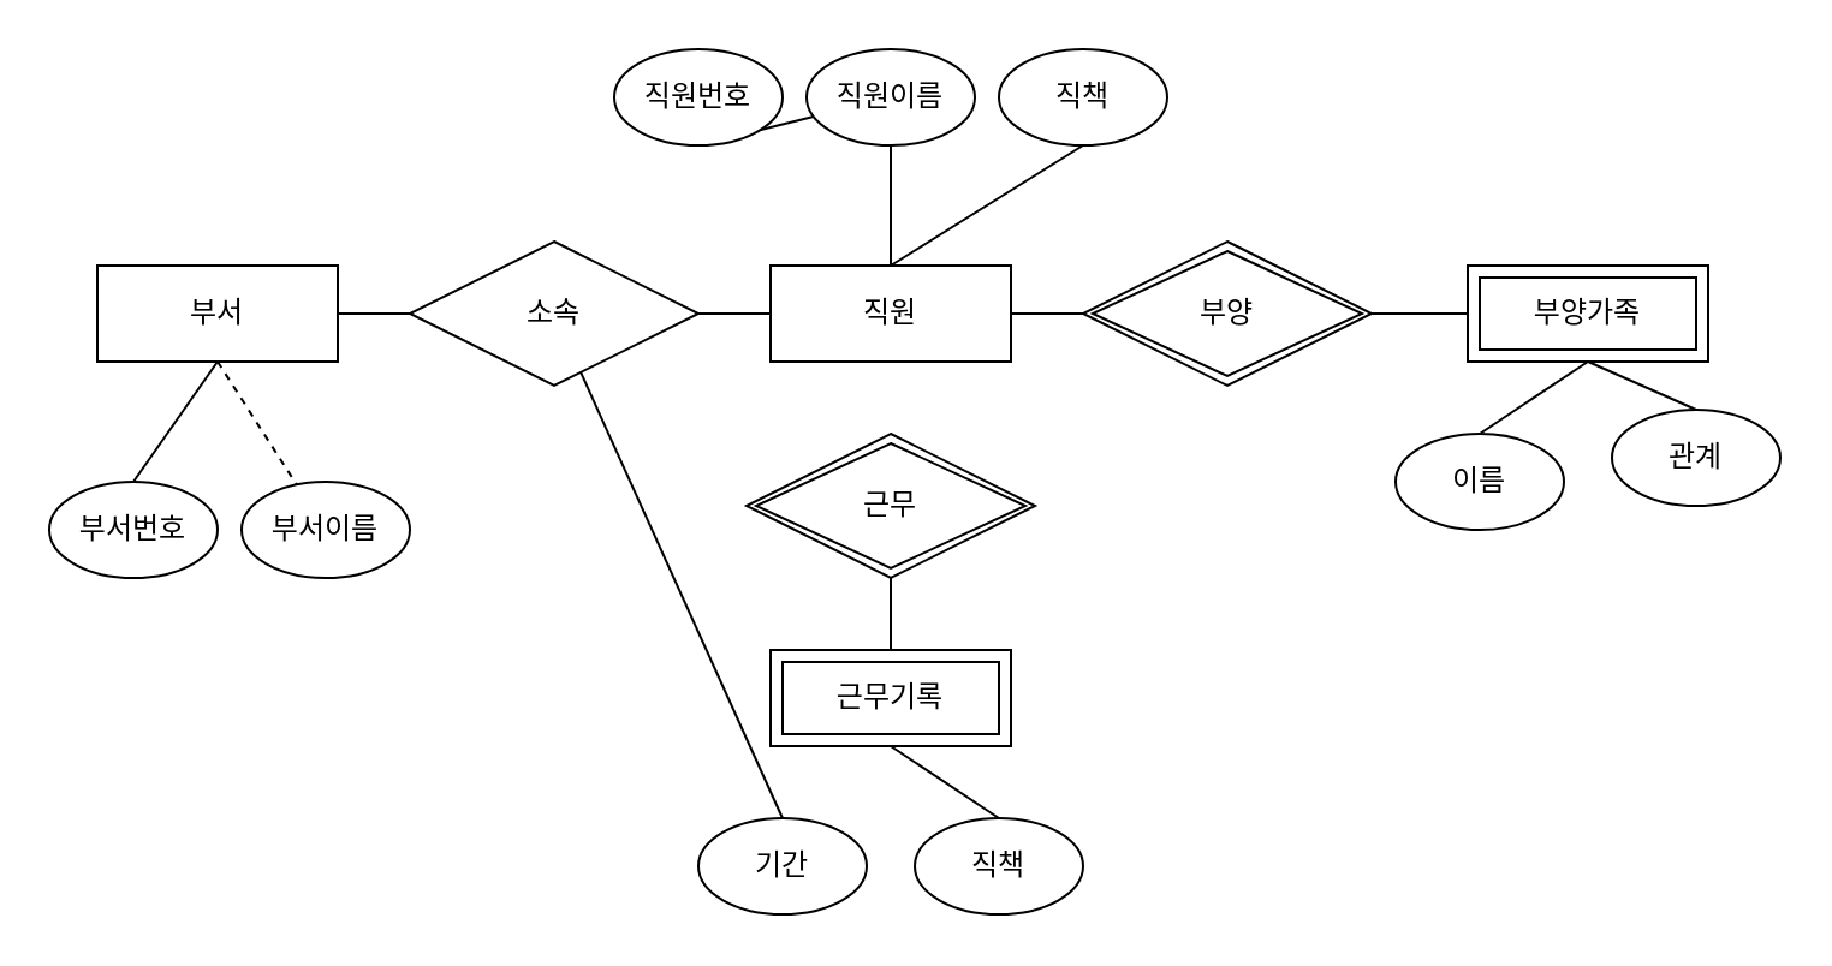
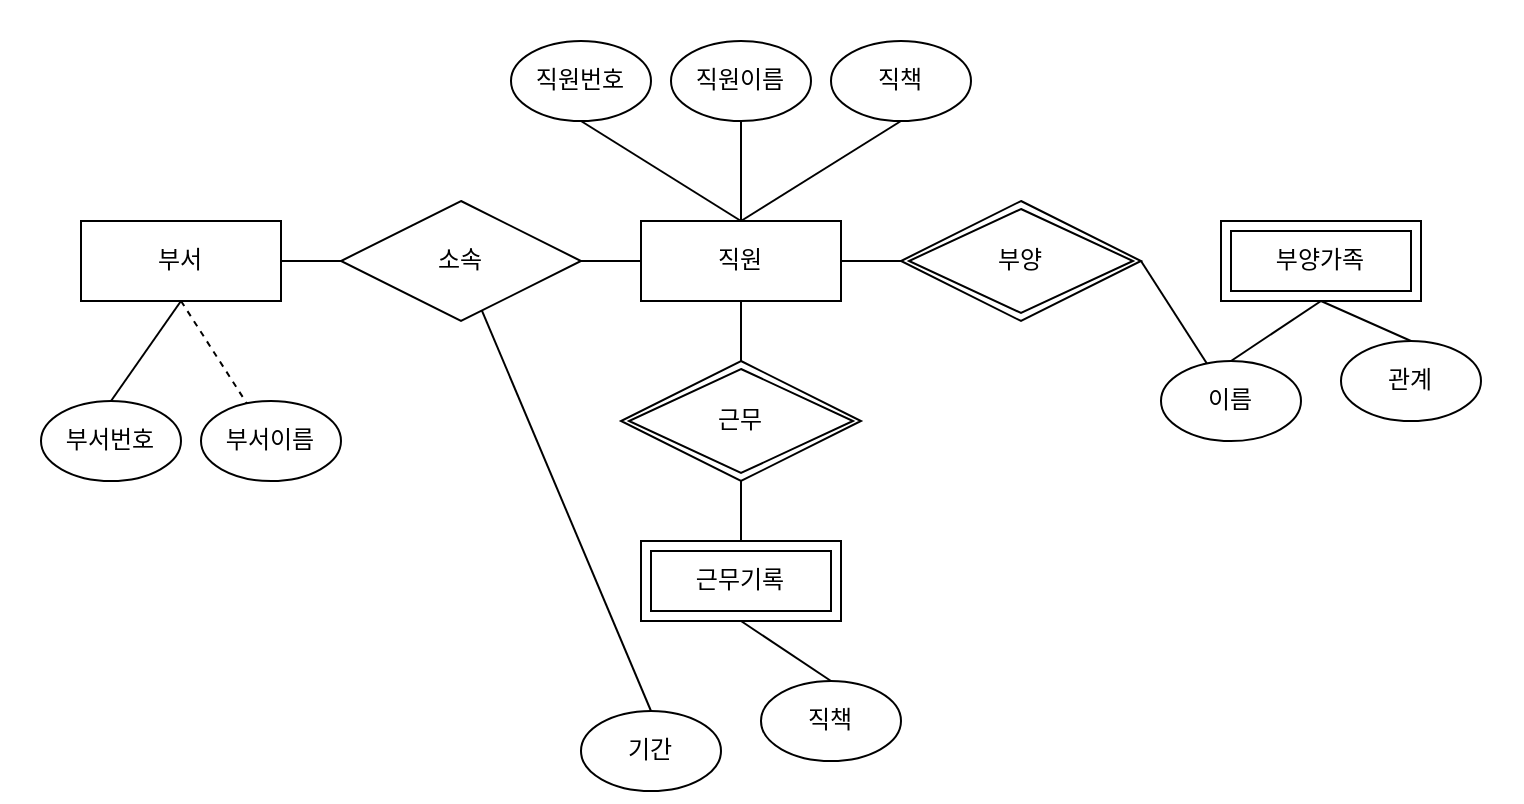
  <mxCell id="0" />
  <mxCell id="1" parent="0" />
  <mxCell id="2" style="rounded=0;orthogonalLoop=1;jettySize=auto;html=1;exitX=0.5;exitY=1;exitDx=0;exitDy=0;fontFamily=Helvetica;fontSize=12;fontColor=default;endArrow=none;endFill=0;dashed=1;" edge="1" parent="1" source="4" target="18"><mxGeometry relative="1" as="geometry" /></mxCell>
  <mxCell id="3" style="rounded=0;orthogonalLoop=1;jettySize=auto;html=1;exitX=1;exitY=0.5;exitDx=0;exitDy=0;entryX=0;entryY=0.5;entryDx=0;entryDy=0;fontFamily=Helvetica;fontSize=12;fontColor=default;endArrow=none;endFill=0;" edge="1" parent="1" source="4" target="6"><mxGeometry relative="1" as="geometry" /></mxCell>
  <mxCell id="4" value="부서" style="whiteSpace=wrap;html=1;align=center;strokeColor=default;strokeWidth=1;verticalAlign=middle;fontFamily=Helvetica;fontSize=12;fontColor=default;fillColor=default;" vertex="1" parent="1"><mxGeometry x="40" y="110" width="100" height="40" as="geometry" /></mxCell>
  <mxCell id="5" style="edgeStyle=orthogonalEdgeStyle;rounded=0;orthogonalLoop=1;jettySize=auto;html=1;exitX=1;exitY=0.5;exitDx=0;exitDy=0;entryX=0;entryY=0.5;entryDx=0;entryDy=0;fontFamily=Helvetica;fontSize=12;fontColor=default;endArrow=none;endFill=0;" edge="1" parent="1" source="6" target="9"><mxGeometry relative="1" as="geometry"><Array as="points"><mxPoint x="310" y="130" /><mxPoint x="310" y="130" /></Array></mxGeometry></mxCell>
  <mxCell id="6" value="소속" style="shape=rhombus;perimeter=rhombusPerimeter;whiteSpace=wrap;html=1;align=center;strokeColor=default;strokeWidth=1;verticalAlign=middle;fontFamily=Helvetica;fontSize=12;fontColor=default;fillColor=default;" vertex="1" parent="1"><mxGeometry x="170" y="100" width="120" height="60" as="geometry" /></mxCell>
  <mxCell id="7" style="rounded=0;orthogonalLoop=1;jettySize=auto;html=1;exitX=1;exitY=0.5;exitDx=0;exitDy=0;entryX=0;entryY=0.5;entryDx=0;entryDy=0;fontFamily=Helvetica;fontSize=12;fontColor=default;endArrow=none;endFill=0;" edge="1" parent="1" source="9" target="11"><mxGeometry relative="1" as="geometry" /></mxCell>
+ <mxCell id="8" style="rounded=0;orthogonalLoop=1;jettySize=auto;html=1;exitX=0.5;exitY=1;exitDx=0;exitDy=0;entryX=0.5;entryY=0;entryDx=0;entryDy=0;fontFamily=Helvetica;fontSize=12;fontColor=default;endArrow=none;endFill=0;" edge="1" parent="1" source="9" target="14"><mxGeometry relative="1" as="geometry" /></mxCell>
  <mxCell id="9" value="직원" style="whiteSpace=wrap;html=1;align=center;strokeColor=default;strokeWidth=1;verticalAlign=middle;fontFamily=Helvetica;fontSize=12;fontColor=default;fillColor=default;" vertex="1" parent="1"><mxGeometry x="320" y="110" width="100" height="40" as="geometry" /></mxCell>
- <mxCell id="10" style="rounded=0;orthogonalLoop=1;jettySize=auto;html=1;exitX=1;exitY=0.5;exitDx=0;exitDy=0;entryX=0;entryY=0.5;entryDx=0;entryDy=0;fontFamily=Helvetica;fontSize=12;fontColor=default;endArrow=none;endFill=0;" edge="1" parent="1" source="11" target="12"><mxGeometry relative="1" as="geometry"><mxPoint x="580" y="130" as="sourcePoint" /></mxGeometry></mxCell>
+ <mxCell id="10" style="rounded=0;orthogonalLoop=1;jettySize=auto;html=1;exitX=1;exitY=0.5;exitDx=0;exitDy=0;fontFamily=Helvetica;fontSize=12;fontColor=default;endArrow=none;endFill=0;" edge="1" parent="1" source="11" target="26"><mxGeometry relative="1" as="geometry"><mxPoint x="580" y="130" as="sourcePoint" /></mxGeometry></mxCell>
  <mxCell id="11" value="부양" style="shape=rhombus;double=1;perimeter=rhombusPerimeter;whiteSpace=wrap;html=1;align=center;strokeColor=default;strokeWidth=1;verticalAlign=middle;fontFamily=Helvetica;fontSize=12;fontColor=default;fillColor=default;" vertex="1" parent="1"><mxGeometry x="450" y="100" width="120" height="60" as="geometry" /></mxCell>
  <mxCell id="12" value="부양가족" style="shape=ext;margin=3;double=1;whiteSpace=wrap;html=1;align=center;strokeColor=default;strokeWidth=1;verticalAlign=middle;fontFamily=Helvetica;fontSize=12;fontColor=default;fillColor=default;" vertex="1" parent="1"><mxGeometry x="610" y="110" width="100" height="40" as="geometry" /></mxCell>
  <mxCell id="13" style="rounded=0;orthogonalLoop=1;jettySize=auto;html=1;exitX=0.5;exitY=1;exitDx=0;exitDy=0;fontFamily=Helvetica;fontSize=12;fontColor=default;endArrow=none;endFill=0;" edge="1" parent="1" source="14" target="15"><mxGeometry relative="1" as="geometry" /></mxCell>
  <mxCell id="14" value="근무" style="shape=rhombus;double=1;perimeter=rhombusPerimeter;whiteSpace=wrap;html=1;align=center;strokeColor=default;strokeWidth=1;verticalAlign=middle;fontFamily=Helvetica;fontSize=12;fontColor=default;fillColor=default;" vertex="1" parent="1"><mxGeometry x="310" y="180" width="120" height="60" as="geometry" /></mxCell>
  <mxCell id="15" value="근무기록" style="shape=ext;margin=3;double=1;whiteSpace=wrap;html=1;align=center;strokeColor=default;strokeWidth=1;verticalAlign=middle;fontFamily=Helvetica;fontSize=12;fontColor=default;fillColor=default;" vertex="1" parent="1"><mxGeometry x="320" y="270" width="100" height="40" as="geometry" /></mxCell>
  <mxCell id="16" style="rounded=0;orthogonalLoop=1;jettySize=auto;html=1;exitX=0.5;exitY=0;exitDx=0;exitDy=0;fontFamily=Helvetica;fontSize=12;fontColor=default;endArrow=none;endFill=0;entryX=0.5;entryY=1;entryDx=0;entryDy=0;" edge="1" parent="1" source="17" target="4"><mxGeometry relative="1" as="geometry" /></mxCell>
  <mxCell id="17" value="부서번호" style="ellipse;whiteSpace=wrap;html=1;align=center;strokeColor=default;strokeWidth=1;verticalAlign=middle;fontFamily=Helvetica;fontSize=12;fontColor=default;fillColor=default;" vertex="1" parent="1"><mxGeometry x="20" y="200" width="70" height="40" as="geometry" /></mxCell>
  <mxCell id="18" value="부서이름" style="ellipse;whiteSpace=wrap;html=1;align=center;strokeColor=default;strokeWidth=1;verticalAlign=middle;fontFamily=Helvetica;fontSize=12;fontColor=default;fillColor=default;" vertex="1" parent="1"><mxGeometry x="100" y="200" width="70" height="40" as="geometry" /></mxCell>
- <mxCell id="19" style="rounded=0;orthogonalLoop=1;jettySize=auto;html=1;exitX=0.5;exitY=1;exitDx=0;exitDy=0;fontFamily=Helvetica;fontSize=12;fontColor=default;endArrow=none;endFill=0;" edge="1" parent="1" source="20" target="22"><mxGeometry relative="1" as="geometry" /></mxCell>
+ <mxCell id="19" style="rounded=0;orthogonalLoop=1;jettySize=auto;html=1;exitX=0.5;exitY=1;exitDx=0;exitDy=0;entryX=0.5;entryY=0;entryDx=0;entryDy=0;fontFamily=Helvetica;fontSize=12;fontColor=default;endArrow=none;endFill=0;" edge="1" parent="1" source="20" target="9"><mxGeometry relative="1" as="geometry" /></mxCell>
  <mxCell id="20" value="직원번호" style="ellipse;whiteSpace=wrap;html=1;align=center;strokeColor=default;strokeWidth=1;verticalAlign=middle;fontFamily=Helvetica;fontSize=12;fontColor=default;fillColor=default;" vertex="1" parent="1"><mxGeometry x="255" y="20" width="70" height="40" as="geometry" /></mxCell>
  <mxCell id="21" style="rounded=0;orthogonalLoop=1;jettySize=auto;html=1;exitX=0.5;exitY=1;exitDx=0;exitDy=0;fontFamily=Helvetica;fontSize=12;fontColor=default;endArrow=none;endFill=0;" edge="1" parent="1" source="22"><mxGeometry relative="1" as="geometry"><mxPoint x="370" y="110" as="targetPoint" /></mxGeometry></mxCell>
  <mxCell id="22" value="직원이름" style="ellipse;whiteSpace=wrap;html=1;align=center;strokeColor=default;strokeWidth=1;verticalAlign=middle;fontFamily=Helvetica;fontSize=12;fontColor=default;fillColor=default;" vertex="1" parent="1"><mxGeometry x="335" y="20" width="70" height="40" as="geometry" /></mxCell>
  <mxCell id="23" style="rounded=0;orthogonalLoop=1;jettySize=auto;html=1;exitX=0.5;exitY=1;exitDx=0;exitDy=0;fontFamily=Helvetica;fontSize=12;fontColor=default;endArrow=none;endFill=0;" edge="1" parent="1" source="24"><mxGeometry relative="1" as="geometry"><mxPoint x="370" y="110" as="targetPoint" /></mxGeometry></mxCell>
  <mxCell id="24" value="직책" style="ellipse;whiteSpace=wrap;html=1;align=center;strokeColor=default;strokeWidth=1;verticalAlign=middle;fontFamily=Helvetica;fontSize=12;fontColor=default;fillColor=default;" vertex="1" parent="1"><mxGeometry x="415" y="20" width="70" height="40" as="geometry" /></mxCell>
  <mxCell id="25" style="rounded=0;orthogonalLoop=1;jettySize=auto;html=1;exitX=0.5;exitY=0;exitDx=0;exitDy=0;entryX=0.5;entryY=1;entryDx=0;entryDy=0;fontFamily=Helvetica;fontSize=12;fontColor=default;endArrow=none;endFill=0;" edge="1" parent="1" source="26" target="12"><mxGeometry relative="1" as="geometry" /></mxCell>
  <mxCell id="26" value="이름" style="ellipse;whiteSpace=wrap;html=1;align=center;strokeColor=default;strokeWidth=1;verticalAlign=middle;fontFamily=Helvetica;fontSize=12;fontColor=default;fillColor=default;" vertex="1" parent="1"><mxGeometry x="580" y="180" width="70" height="40" as="geometry" /></mxCell>
  <mxCell id="27" style="rounded=0;orthogonalLoop=1;jettySize=auto;html=1;exitX=0.5;exitY=0;exitDx=0;exitDy=0;fontFamily=Helvetica;fontSize=12;fontColor=default;endArrow=none;endFill=0;" edge="1" parent="1" source="28"><mxGeometry relative="1" as="geometry"><mxPoint x="660" y="150" as="targetPoint" /></mxGeometry></mxCell>
  <mxCell id="28" value="관계" style="ellipse;whiteSpace=wrap;html=1;align=center;strokeColor=default;strokeWidth=1;verticalAlign=middle;fontFamily=Helvetica;fontSize=12;fontColor=default;fillColor=default;" vertex="1" parent="1"><mxGeometry x="670" y="170" width="70" height="40" as="geometry" /></mxCell>
  <mxCell id="29" style="rounded=0;orthogonalLoop=1;jettySize=auto;html=1;exitX=0.5;exitY=0;exitDx=0;exitDy=0;fontFamily=Helvetica;fontSize=12;fontColor=default;endArrow=none;endFill=0;" edge="1" parent="1" source="30" target="6"><mxGeometry relative="1" as="geometry" /></mxCell>
- <mxCell id="30" value="기간" style="ellipse;whiteSpace=wrap;html=1;align=center;strokeColor=default;strokeWidth=1;verticalAlign=middle;fontFamily=Helvetica;fontSize=12;fontColor=default;fillColor=default;" vertex="1" parent="1"><mxGeometry x="290" y="340" width="70" height="40" as="geometry" /></mxCell>
+ <mxCell id="30" value="기간" style="ellipse;whiteSpace=wrap;html=1;align=center;strokeColor=default;strokeWidth=1;verticalAlign=middle;fontFamily=Helvetica;fontSize=12;fontColor=default;fillColor=default;" vertex="1" parent="1"><mxGeometry x="290" y="355" width="70" height="40" as="geometry" /></mxCell>
  <mxCell id="31" style="rounded=0;orthogonalLoop=1;jettySize=auto;html=1;exitX=0.5;exitY=0;exitDx=0;exitDy=0;fontFamily=Helvetica;fontSize=12;fontColor=default;endArrow=none;endFill=0;" edge="1" parent="1" source="32"><mxGeometry relative="1" as="geometry"><mxPoint x="370" y="310" as="targetPoint" /></mxGeometry></mxCell>
  <mxCell id="32" value="직책" style="ellipse;whiteSpace=wrap;html=1;align=center;strokeColor=default;strokeWidth=1;verticalAlign=middle;fontFamily=Helvetica;fontSize=12;fontColor=default;fillColor=default;" vertex="1" parent="1"><mxGeometry x="380" y="340" width="70" height="40" as="geometry" /></mxCell>
